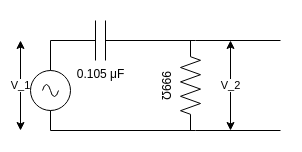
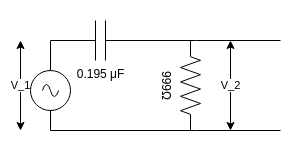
  <mxCell id="0" />
  <mxCell id="1" parent="0" />
  <mxCell id="2" value="" style="pointerEvents=1;verticalLabelPosition=bottom;shadow=0;dashed=0;align=center;html=1;verticalAlign=top;shape=mxgraph.electrical.signal_sources.source;aspect=fixed;points=[[0.5,0,0],[1,0.5,0],[0.5,1,0],[0,0.5,0]];elSignalType=ac;" vertex="1" parent="1"><mxGeometry x="30" y="70" width="40" height="40" as="geometry" /></mxCell>
  <mxCell id="3" value="" style="endArrow=none;html=1;rounded=0;exitX=1;exitY=0.5;exitDx=0;exitDy=0;exitPerimeter=0;entryX=0;entryY=0.5;entryDx=0;entryDy=0;entryPerimeter=0;" edge="1" parent="1"><mxGeometry width="50" height="50" relative="1" as="geometry"><mxPoint x="140" y="40" as="sourcePoint" /><mxPoint x="195" y="40" as="targetPoint" /></mxGeometry></mxCell>
  <mxCell id="4" value="" style="endArrow=none;html=1;rounded=0;entryX=1;entryY=0.5;entryDx=0;entryDy=0;entryPerimeter=0;" edge="1" parent="1"><mxGeometry width="50" height="50" relative="1" as="geometry"><mxPoint x="50" y="130" as="sourcePoint" /><mxPoint x="195" y="130" as="targetPoint" /></mxGeometry></mxCell>
  <mxCell id="5" value="" style="endArrow=none;html=1;rounded=0;entryX=0.5;entryY=1;entryDx=0;entryDy=0;entryPerimeter=0;" edge="1" parent="1" target="2"><mxGeometry width="50" height="50" relative="1" as="geometry"><mxPoint x="50" y="130" as="sourcePoint" /><mxPoint x="210" y="110" as="targetPoint" /></mxGeometry></mxCell>
  <mxCell id="6" value="" style="endArrow=none;html=1;rounded=0;exitX=0.5;exitY=0;exitDx=0;exitDy=0;exitPerimeter=0;" edge="1" parent="1" source="2"><mxGeometry width="50" height="50" relative="1" as="geometry"><mxPoint x="160" y="160" as="sourcePoint" /><mxPoint x="50" y="40" as="targetPoint" /></mxGeometry></mxCell>
  <mxCell id="7" value="V_1" style="endArrow=classic;startArrow=classic;html=1;rounded=0;" edge="1" parent="1"><mxGeometry width="50" height="50" relative="1" as="geometry"><mxPoint x="20" y="130" as="sourcePoint" /><mxPoint x="20" y="40" as="targetPoint" /></mxGeometry></mxCell>
  <mxCell id="8" value="V_2" style="endArrow=classic;startArrow=classic;html=1;rounded=0;" edge="1" parent="1"><mxGeometry width="50" height="50" relative="1" as="geometry"><mxPoint x="230" y="130" as="sourcePoint" /><mxPoint x="230" y="40" as="targetPoint" /></mxGeometry></mxCell>
  <mxCell id="9" value="" style="endArrow=none;html=1;rounded=0;exitX=1;exitY=0.5;exitDx=0;exitDy=0;exitPerimeter=0;" edge="1" parent="1"><mxGeometry width="50" height="50" relative="1" as="geometry"><mxPoint x="195" y="130" as="sourcePoint" /><mxPoint x="280" y="130" as="targetPoint" /></mxGeometry></mxCell>
  <mxCell id="10" value="" style="endArrow=none;html=1;rounded=0;exitX=0;exitY=0.5;exitDx=0;exitDy=0;exitPerimeter=0;" edge="1" parent="1"><mxGeometry width="50" height="50" relative="1" as="geometry"><mxPoint x="195" y="40" as="sourcePoint" /><mxPoint x="280" y="40" as="targetPoint" /></mxGeometry></mxCell>
- <mxCell id="11" value="0.105 μF" style="pointerEvents=1;verticalLabelPosition=bottom;shadow=0;dashed=0;align=center;html=1;verticalAlign=top;shape=mxgraph.electrical.capacitors.capacitor_1;labelBackgroundColor=none;" vertex="1" parent="1"><mxGeometry x="50" y="20" width="100" height="40" as="geometry" /></mxCell>
+ <mxCell id="11" value="0.195 μF" style="pointerEvents=1;verticalLabelPosition=bottom;shadow=0;dashed=0;align=center;html=1;verticalAlign=top;shape=mxgraph.electrical.capacitors.capacitor_1;labelBackgroundColor=none;" vertex="1" parent="1"><mxGeometry x="50" y="20" width="100" height="40" as="geometry" /></mxCell>
  <mxCell id="12" value="999Ω" style="pointerEvents=1;verticalLabelPosition=bottom;shadow=0;dashed=0;align=center;html=1;verticalAlign=top;shape=mxgraph.electrical.resistors.resistor_2;labelBackgroundColor=none;rotation=90;" vertex="1" parent="1"><mxGeometry x="145" y="75" width="90" height="20" as="geometry" /></mxCell>
